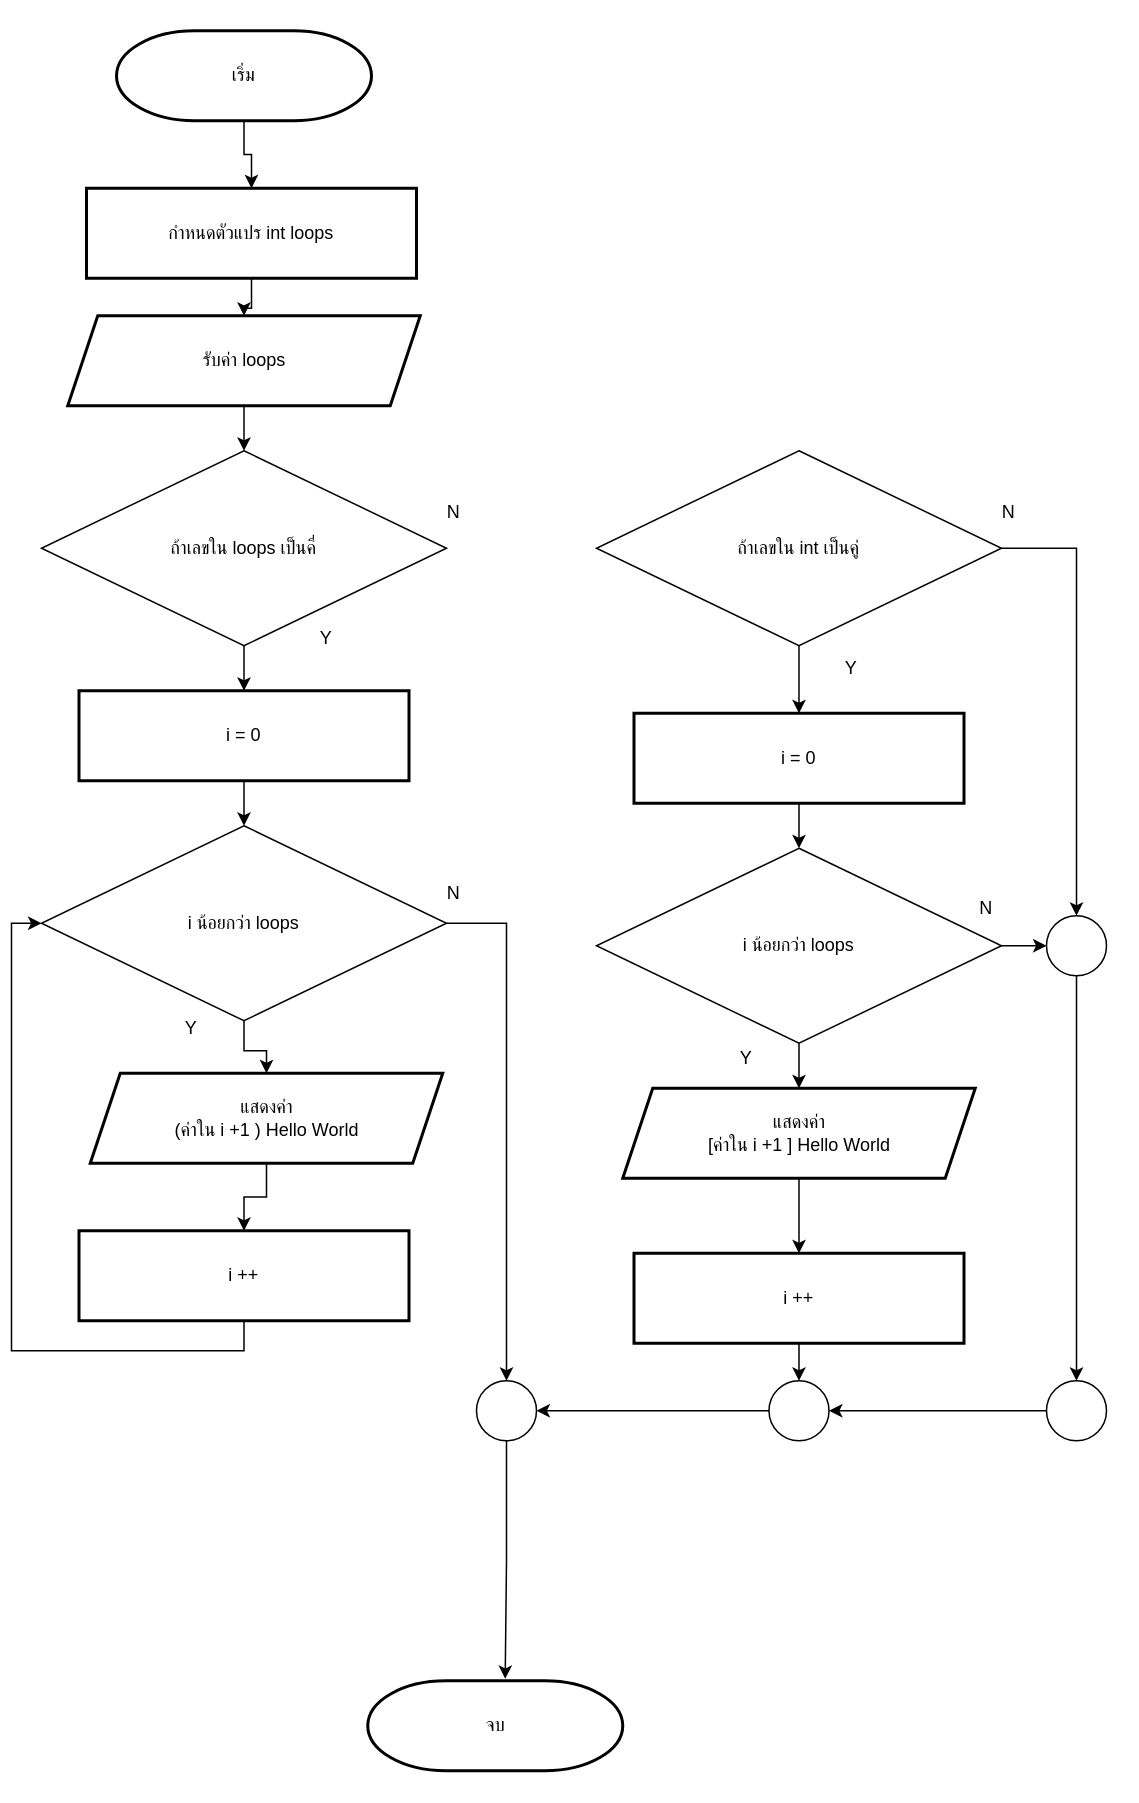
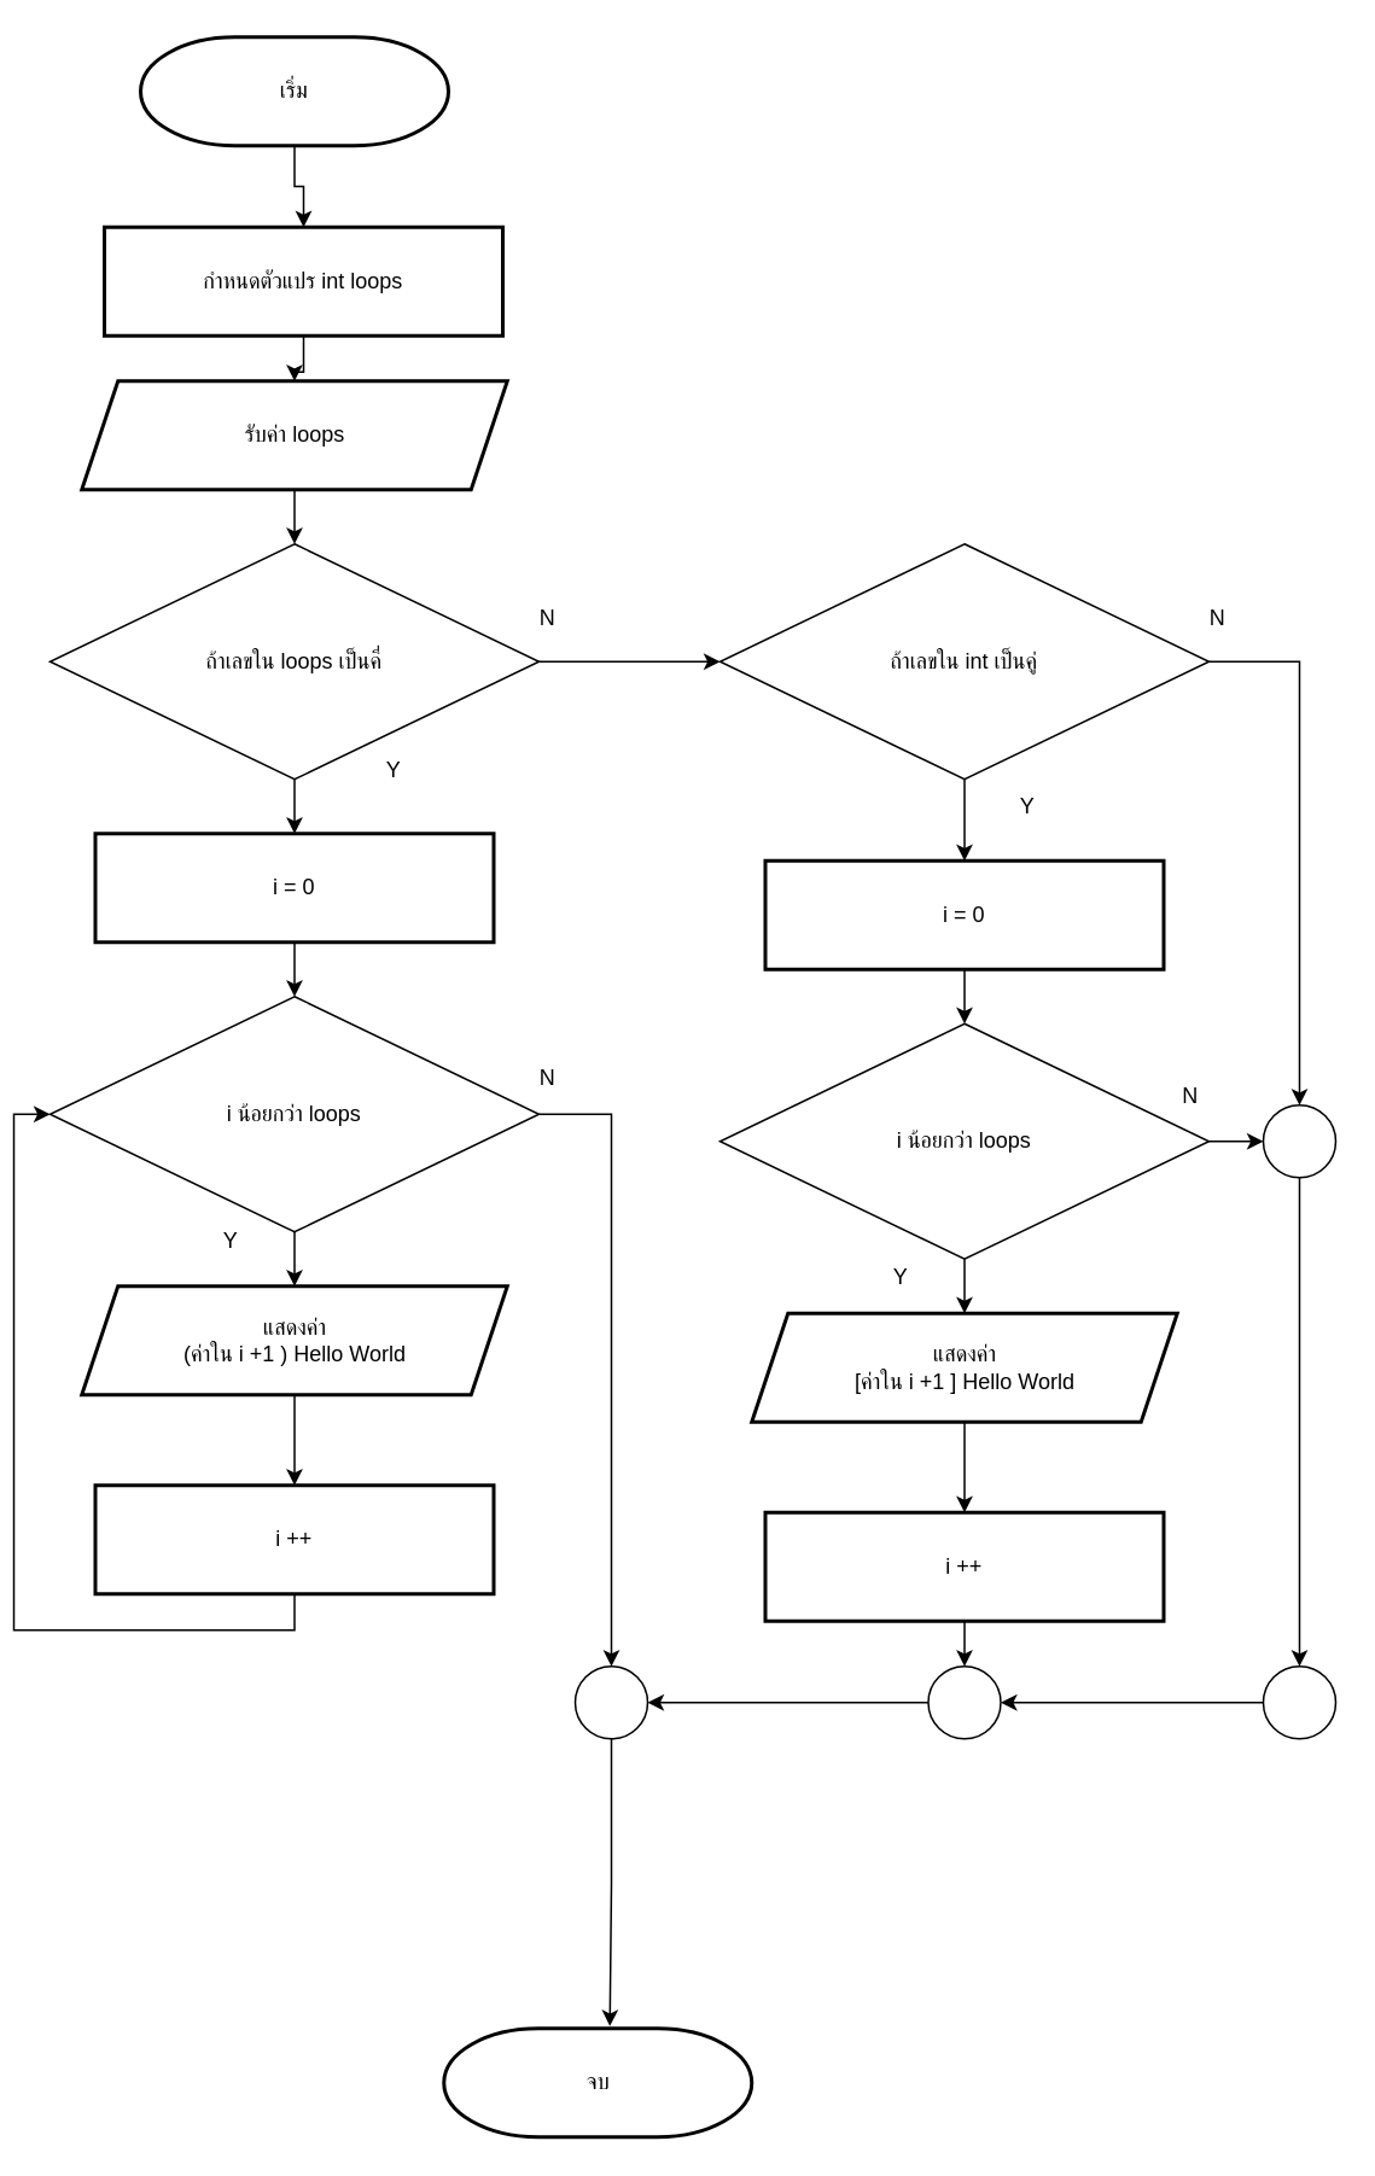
  <mxCell id="0" />
  <mxCell id="1" parent="0" />
  <mxCell id="2" value="" style="edgeStyle=orthogonalEdgeStyle;rounded=0;orthogonalLoop=1;jettySize=auto;html=1;" parent="1" source="3" target="5" edge="1"><mxGeometry relative="1" as="geometry" /></mxCell>
  <mxCell id="3" value="เริ่ม" style="strokeWidth=2;html=1;shape=mxgraph.flowchart.terminator;whiteSpace=wrap;" parent="1" vertex="1"><mxGeometry x="70" y="20" width="170" height="60" as="geometry" /></mxCell>
  <mxCell id="4" value="" style="edgeStyle=orthogonalEdgeStyle;rounded=0;orthogonalLoop=1;jettySize=auto;html=1;" parent="1" source="5" target="7" edge="1"><mxGeometry relative="1" as="geometry" /></mxCell>
  <mxCell id="5" value="กำหนดตัวแปร int loops" style="whiteSpace=wrap;html=1;strokeWidth=2;" parent="1" vertex="1"><mxGeometry x="50" y="125" width="220" height="60" as="geometry" /></mxCell>
  <mxCell id="6" value="" style="edgeStyle=orthogonalEdgeStyle;rounded=0;orthogonalLoop=1;jettySize=auto;html=1;" parent="1" source="7" target="10" edge="1"><mxGeometry relative="1" as="geometry" /></mxCell>
  <mxCell id="7" value="&lt;div&gt;รับค่า loops&lt;/div&gt;" style="shape=parallelogram;perimeter=parallelogramPerimeter;whiteSpace=wrap;html=1;fixedSize=1;strokeWidth=2;" parent="1" vertex="1"><mxGeometry x="37.5" y="210" width="235" height="60" as="geometry" /></mxCell>
  <mxCell id="8" value="" style="edgeStyle=orthogonalEdgeStyle;rounded=0;orthogonalLoop=1;jettySize=auto;html=1;" parent="1" source="10" target="12" edge="1"><mxGeometry relative="1" as="geometry" /></mxCell>
+ <mxCell id="9" value="" style="edgeStyle=orthogonalEdgeStyle;rounded=0;orthogonalLoop=1;jettySize=auto;html=1;" parent="1" source="10" target="25" edge="1"><mxGeometry relative="1" as="geometry" /></mxCell>
  <mxCell id="10" value="ถ้าเลขใน loops เป็นคี่" style="rhombus;whiteSpace=wrap;html=1;" parent="1" vertex="1"><mxGeometry x="20" y="300" width="270" height="130" as="geometry" /></mxCell>
  <mxCell id="11" value="" style="edgeStyle=orthogonalEdgeStyle;rounded=0;orthogonalLoop=1;jettySize=auto;html=1;" parent="1" source="12" target="15" edge="1"><mxGeometry relative="1" as="geometry" /></mxCell>
  <mxCell id="12" value="&lt;div&gt;i = 0&lt;/div&gt;" style="whiteSpace=wrap;html=1;strokeWidth=2;" parent="1" vertex="1"><mxGeometry x="45" y="460" width="220" height="60" as="geometry" /></mxCell>
  <mxCell id="13" value="" style="edgeStyle=orthogonalEdgeStyle;rounded=0;orthogonalLoop=1;jettySize=auto;html=1;" parent="1" source="15" target="17" edge="1"><mxGeometry relative="1" as="geometry" /></mxCell>
  <mxCell id="14" style="edgeStyle=orthogonalEdgeStyle;rounded=0;orthogonalLoop=1;jettySize=auto;html=1;entryX=0.5;entryY=0;entryDx=0;entryDy=0;" parent="1" source="15" target="35" edge="1"><mxGeometry relative="1" as="geometry" /></mxCell>
  <mxCell id="15" value="i น้อยกว่า loops" style="rhombus;whiteSpace=wrap;html=1;" parent="1" vertex="1"><mxGeometry x="20" y="550" width="270" height="130" as="geometry" /></mxCell>
  <mxCell id="16" value="" style="edgeStyle=orthogonalEdgeStyle;rounded=0;orthogonalLoop=1;jettySize=auto;html=1;" parent="1" source="17" target="19" edge="1"><mxGeometry relative="1" as="geometry" /></mxCell>
- <mxCell id="17" value="แสดงค่า&lt;br&gt;(ค่าใน i +1 ) Hello World" style="shape=parallelogram;perimeter=parallelogramPerimeter;whiteSpace=wrap;html=1;fixedSize=1;strokeWidth=2;" parent="1" vertex="1"><mxGeometry x="52.5" y="715" width="235" height="60" as="geometry" /></mxCell>
+ <mxCell id="17" value="แสดงค่า&lt;br&gt;(ค่าใน i +1 ) Hello World" style="shape=parallelogram;perimeter=parallelogramPerimeter;whiteSpace=wrap;html=1;fixedSize=1;strokeWidth=2;" parent="1" vertex="1"><mxGeometry x="37.5" y="710" width="235" height="60" as="geometry" /></mxCell>
  <mxCell id="18" style="edgeStyle=orthogonalEdgeStyle;rounded=0;orthogonalLoop=1;jettySize=auto;html=1;entryX=0;entryY=0.5;entryDx=0;entryDy=0;exitX=0.5;exitY=1;exitDx=0;exitDy=0;" parent="1" source="19" target="15" edge="1"><mxGeometry relative="1" as="geometry" /></mxCell>
  <mxCell id="19" value="&lt;div&gt;i ++&lt;/div&gt;" style="whiteSpace=wrap;html=1;strokeWidth=2;" parent="1" vertex="1"><mxGeometry x="45" y="820" width="220" height="60" as="geometry" /></mxCell>
  <mxCell id="20" value="Y" style="text;html=1;align=center;verticalAlign=middle;whiteSpace=wrap;rounded=0;" parent="1" vertex="1"><mxGeometry x="90" y="670" width="60" height="30" as="geometry" /></mxCell>
  <mxCell id="21" value="N" style="text;html=1;align=center;verticalAlign=middle;whiteSpace=wrap;rounded=0;" parent="1" vertex="1"><mxGeometry x="265" y="580" width="60" height="30" as="geometry" /></mxCell>
  <mxCell id="22" value="จบ" style="strokeWidth=2;html=1;shape=mxgraph.flowchart.terminator;whiteSpace=wrap;" parent="1" vertex="1"><mxGeometry x="237.5" y="1120" width="170" height="60" as="geometry" /></mxCell>
  <mxCell id="23" value="" style="edgeStyle=orthogonalEdgeStyle;rounded=0;orthogonalLoop=1;jettySize=auto;html=1;" parent="1" source="25" target="27" edge="1"><mxGeometry relative="1" as="geometry" /></mxCell>
  <mxCell id="24" style="edgeStyle=orthogonalEdgeStyle;rounded=0;orthogonalLoop=1;jettySize=auto;html=1;entryX=0.5;entryY=0;entryDx=0;entryDy=0;" parent="1" source="25" target="43" edge="1"><mxGeometry relative="1" as="geometry" /></mxCell>
  <mxCell id="25" value="ถ้าเลขใน int เป็นคู่" style="rhombus;whiteSpace=wrap;html=1;" parent="1" vertex="1"><mxGeometry x="390" y="300" width="270" height="130" as="geometry" /></mxCell>
  <mxCell id="26" value="" style="edgeStyle=orthogonalEdgeStyle;rounded=0;orthogonalLoop=1;jettySize=auto;html=1;" parent="1" source="27" target="30" edge="1"><mxGeometry relative="1" as="geometry" /></mxCell>
  <mxCell id="27" value="&lt;div&gt;i = 0&lt;/div&gt;" style="whiteSpace=wrap;html=1;strokeWidth=2;" parent="1" vertex="1"><mxGeometry x="415" y="475" width="220" height="60" as="geometry" /></mxCell>
  <mxCell id="28" value="" style="edgeStyle=orthogonalEdgeStyle;rounded=0;orthogonalLoop=1;jettySize=auto;html=1;" parent="1" source="30" target="32" edge="1"><mxGeometry relative="1" as="geometry" /></mxCell>
  <mxCell id="29" value="" style="edgeStyle=orthogonalEdgeStyle;rounded=0;orthogonalLoop=1;jettySize=auto;html=1;" parent="1" source="30" target="43" edge="1"><mxGeometry relative="1" as="geometry" /></mxCell>
  <mxCell id="30" value="i น้อยกว่า loops" style="rhombus;whiteSpace=wrap;html=1;" parent="1" vertex="1"><mxGeometry x="390" y="565" width="270" height="130" as="geometry" /></mxCell>
  <mxCell id="31" value="" style="edgeStyle=orthogonalEdgeStyle;rounded=0;orthogonalLoop=1;jettySize=auto;html=1;" parent="1" source="32" target="34" edge="1"><mxGeometry relative="1" as="geometry" /></mxCell>
  <mxCell id="32" value="แสดงค่า&lt;br&gt;[ค่าใน i +1 ] Hello World" style="shape=parallelogram;perimeter=parallelogramPerimeter;whiteSpace=wrap;html=1;fixedSize=1;strokeWidth=2;" parent="1" vertex="1"><mxGeometry x="407.5" y="725" width="235" height="60" as="geometry" /></mxCell>
  <mxCell id="33" value="" style="edgeStyle=orthogonalEdgeStyle;rounded=0;orthogonalLoop=1;jettySize=auto;html=1;" parent="1" source="34" target="39" edge="1"><mxGeometry relative="1" as="geometry" /></mxCell>
  <mxCell id="34" value="&lt;div&gt;i ++&lt;/div&gt;" style="whiteSpace=wrap;html=1;strokeWidth=2;" parent="1" vertex="1"><mxGeometry x="415" y="835" width="220" height="60" as="geometry" /></mxCell>
  <mxCell id="35" value="" style="ellipse;whiteSpace=wrap;html=1;aspect=fixed;" parent="1" vertex="1"><mxGeometry x="310" y="920" width="40" height="40" as="geometry" /></mxCell>
  <mxCell id="36" value="Y" style="text;html=1;align=center;verticalAlign=middle;whiteSpace=wrap;rounded=0;" parent="1" vertex="1"><mxGeometry x="460" y="690" width="60" height="30" as="geometry" /></mxCell>
  <mxCell id="37" value="N" style="text;html=1;align=center;verticalAlign=middle;whiteSpace=wrap;rounded=0;" parent="1" vertex="1"><mxGeometry x="620" y="590" width="60" height="30" as="geometry" /></mxCell>
  <mxCell id="38" style="edgeStyle=orthogonalEdgeStyle;rounded=0;orthogonalLoop=1;jettySize=auto;html=1;entryX=1;entryY=0.5;entryDx=0;entryDy=0;" parent="1" source="39" target="35" edge="1"><mxGeometry relative="1" as="geometry" /></mxCell>
  <mxCell id="39" value="" style="ellipse;whiteSpace=wrap;html=1;aspect=fixed;" parent="1" vertex="1"><mxGeometry x="505" y="920" width="40" height="40" as="geometry" /></mxCell>
  <mxCell id="40" style="edgeStyle=orthogonalEdgeStyle;rounded=0;orthogonalLoop=1;jettySize=auto;html=1;entryX=1;entryY=0.5;entryDx=0;entryDy=0;" parent="1" source="41" target="39" edge="1"><mxGeometry relative="1" as="geometry" /></mxCell>
  <mxCell id="41" value="" style="ellipse;whiteSpace=wrap;html=1;aspect=fixed;" parent="1" vertex="1"><mxGeometry x="690" y="920" width="40" height="40" as="geometry" /></mxCell>
  <mxCell id="42" style="edgeStyle=orthogonalEdgeStyle;rounded=0;orthogonalLoop=1;jettySize=auto;html=1;entryX=0.5;entryY=0;entryDx=0;entryDy=0;" parent="1" source="43" target="41" edge="1"><mxGeometry relative="1" as="geometry" /></mxCell>
  <mxCell id="43" value="" style="ellipse;whiteSpace=wrap;html=1;aspect=fixed;" parent="1" vertex="1"><mxGeometry x="690" y="610" width="40" height="40" as="geometry" /></mxCell>
  <mxCell id="44" value="N" style="text;html=1;align=center;verticalAlign=middle;whiteSpace=wrap;rounded=0;" parent="1" vertex="1"><mxGeometry x="265" y="326" width="60" height="30" as="geometry" /></mxCell>
  <mxCell id="45" value="N" style="text;html=1;align=center;verticalAlign=middle;whiteSpace=wrap;rounded=0;" parent="1" vertex="1"><mxGeometry x="635" y="326" width="60" height="30" as="geometry" /></mxCell>
  <mxCell id="46" value="Y" style="text;html=1;align=center;verticalAlign=middle;whiteSpace=wrap;rounded=0;" parent="1" vertex="1"><mxGeometry x="180" y="410" width="60" height="30" as="geometry" /></mxCell>
  <mxCell id="47" value="Y" style="text;html=1;align=center;verticalAlign=middle;whiteSpace=wrap;rounded=0;" parent="1" vertex="1"><mxGeometry x="530" y="430" width="60" height="30" as="geometry" /></mxCell>
  <mxCell id="48" style="edgeStyle=orthogonalEdgeStyle;rounded=0;orthogonalLoop=1;jettySize=auto;html=1;entryX=0.539;entryY=-0.021;entryDx=0;entryDy=0;entryPerimeter=0;" parent="1" source="35" target="22" edge="1"><mxGeometry relative="1" as="geometry" /></mxCell>
